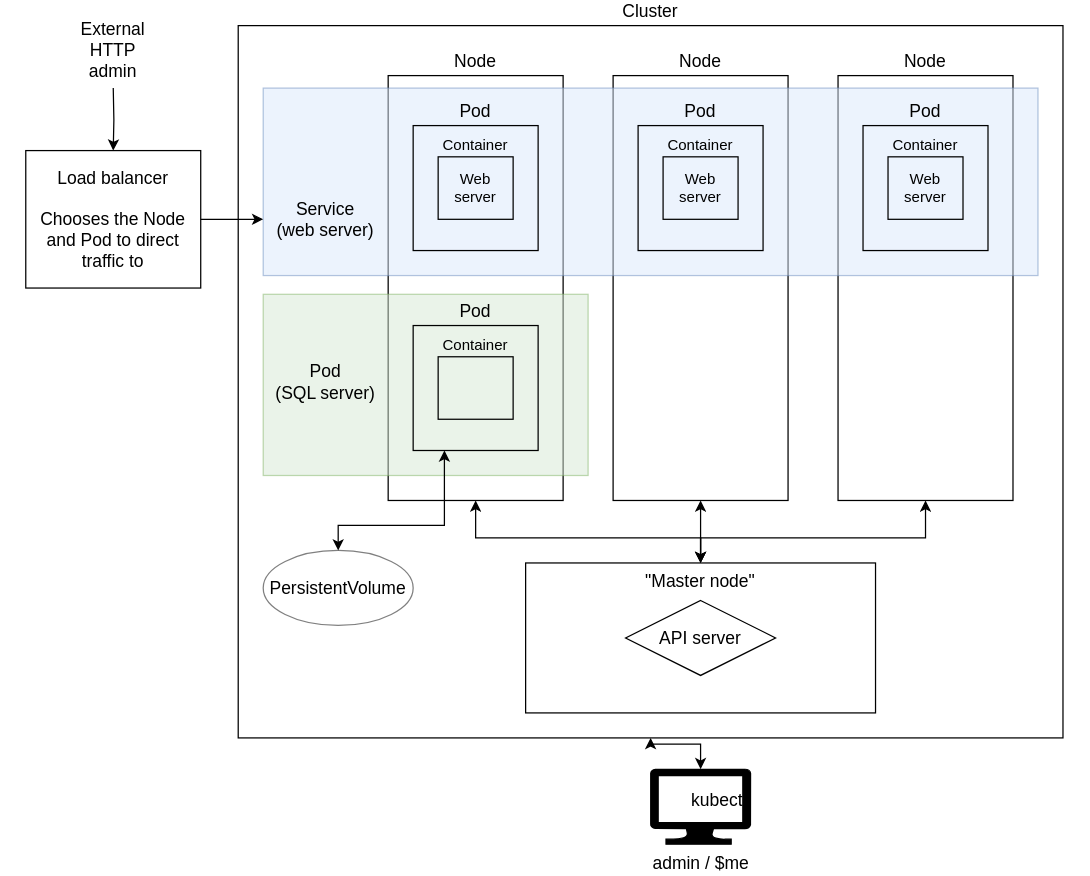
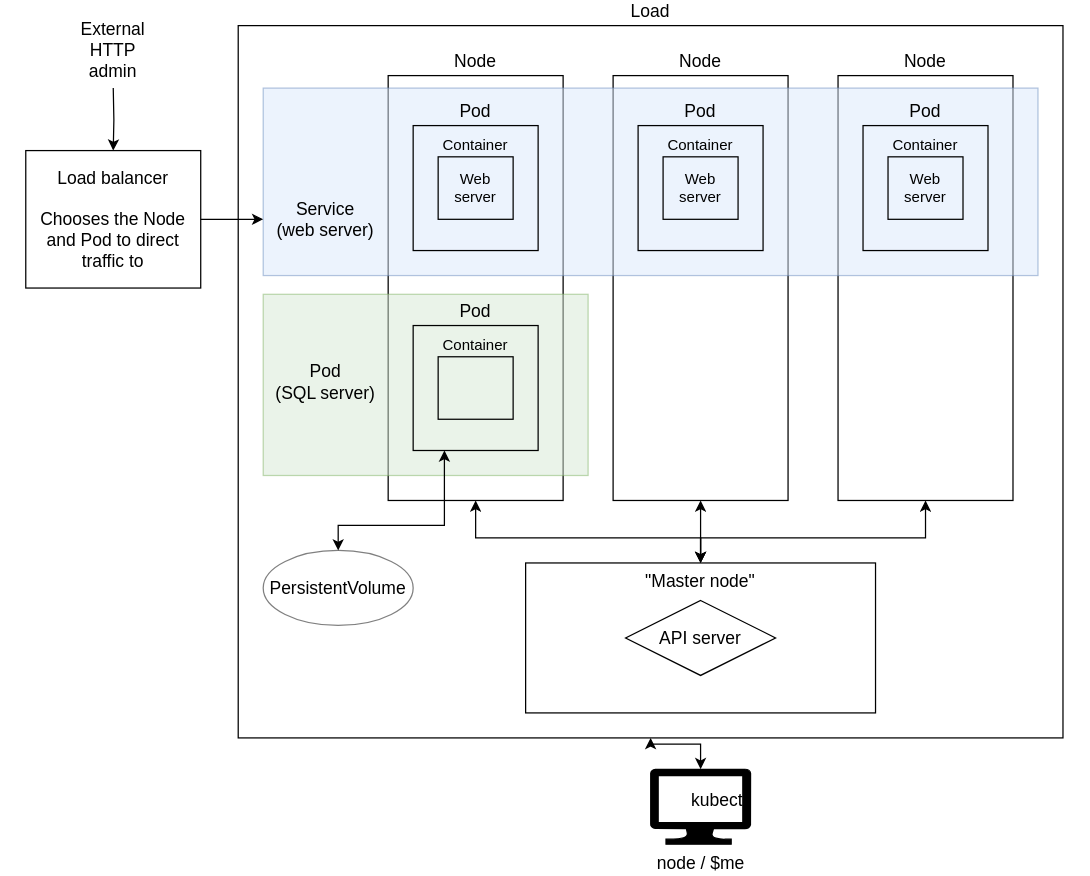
  <mxCell id="0" />
  <mxCell id="1" parent="0" />
  <mxCell id="2" value="&quot;Master node&quot;" style="rounded=0;whiteSpace=wrap;html=1;labelBackgroundColor=none;fillColor=none;fontSize=14;align=center;labelPosition=center;verticalLabelPosition=middle;verticalAlign=top;strokeWidth=1;" vertex="1" parent="1"><mxGeometry x="420" y="450" width="280" height="120" as="geometry" /></mxCell>
- <mxCell id="3" value="Cluster" style="rounded=0;whiteSpace=wrap;html=1;labelPosition=center;verticalLabelPosition=top;align=center;verticalAlign=bottom;fontSize=14;fillColor=none;" vertex="1" parent="1"><mxGeometry x="190" y="20" width="660" height="570" as="geometry" /></mxCell>
+ <mxCell id="3" value="Load" style="rounded=0;whiteSpace=wrap;html=1;labelPosition=center;verticalLabelPosition=top;align=center;verticalAlign=bottom;fontSize=14;fillColor=none;" vertex="1" parent="1"><mxGeometry x="190" y="20" width="660" height="570" as="geometry" /></mxCell>
  <mxCell id="4" value="Node" style="rounded=0;whiteSpace=wrap;html=1;labelPosition=center;verticalLabelPosition=top;align=center;verticalAlign=bottom;fontSize=14;" vertex="1" parent="1"><mxGeometry x="310" y="60" width="140" height="340" as="geometry" /></mxCell>
  <mxCell id="5" style="edgeStyle=orthogonalEdgeStyle;rounded=0;orthogonalLoop=1;jettySize=auto;html=1;exitX=0.5;exitY=1;exitDx=0;exitDy=0;entryX=0.5;entryY=0;entryDx=0;entryDy=0;startArrow=classic;startFill=1;fontSize=14;" edge="1" parent="1" source="6" target="2"><mxGeometry relative="1" as="geometry" /></mxCell>
  <mxCell id="6" value="Node" style="rounded=0;whiteSpace=wrap;html=1;labelPosition=center;verticalLabelPosition=top;align=center;verticalAlign=bottom;fontSize=14;" vertex="1" parent="1"><mxGeometry x="490" y="60" width="140" height="340" as="geometry" /></mxCell>
  <mxCell id="7" value="Node" style="rounded=0;whiteSpace=wrap;html=1;labelPosition=center;verticalLabelPosition=top;align=center;verticalAlign=bottom;fontSize=14;" vertex="1" parent="1"><mxGeometry x="670" y="60" width="140" height="340" as="geometry" /></mxCell>
  <mxCell id="8" style="edgeStyle=orthogonalEdgeStyle;rounded=0;orthogonalLoop=1;jettySize=auto;html=1;entryX=0.5;entryY=1;entryDx=0;entryDy=0;startArrow=classic;startFill=1;fontSize=14;" edge="1" parent="1" target="4"><mxGeometry relative="1" as="geometry"><mxPoint x="560" y="450" as="sourcePoint" /><Array as="points"><mxPoint x="560" y="430" /><mxPoint x="380" y="430" /></Array></mxGeometry></mxCell>
  <mxCell id="9" style="edgeStyle=orthogonalEdgeStyle;rounded=0;orthogonalLoop=1;jettySize=auto;html=1;entryX=0.5;entryY=1;entryDx=0;entryDy=0;startArrow=classic;startFill=1;fontSize=14;" edge="1" parent="1" target="7"><mxGeometry relative="1" as="geometry"><mxPoint x="560" y="450" as="sourcePoint" /><Array as="points"><mxPoint x="560" y="430" /><mxPoint x="740" y="430" /></Array></mxGeometry></mxCell>
  <mxCell id="10" value="API server" style="rhombus;whiteSpace=wrap;html=1;labelPosition=center;verticalLabelPosition=middle;align=center;verticalAlign=middle;fontSize=14;fillColor=none;" vertex="1" parent="1"><mxGeometry x="500" y="480" width="120" height="60" as="geometry" /></mxCell>
  <mxCell id="11" value="" style="edgeStyle=orthogonalEdgeStyle;rounded=0;orthogonalLoop=1;jettySize=auto;html=1;exitX=0.5;exitY=0;exitDx=0;exitDy=0;exitPerimeter=0;fontSize=14;startArrow=classic;startFill=1;" edge="1" parent="1" source="12" target="3"><mxGeometry y="-30" relative="1" as="geometry"><mxPoint as="offset" /></mxGeometry></mxCell>
- <mxCell id="12" value="admin / $me" style="verticalLabelPosition=bottom;html=1;verticalAlign=top;align=center;shape=mxgraph.azure.computer;pointerEvents=1;fontSize=14;fillColor=#000000;labelPosition=center;" vertex="1" parent="1"><mxGeometry x="520" y="615" width="80" height="60" as="geometry" /></mxCell>
+ <mxCell id="12" value="node / $me" style="verticalLabelPosition=bottom;html=1;verticalAlign=top;align=center;shape=mxgraph.azure.computer;pointerEvents=1;fontSize=14;fillColor=#000000;labelPosition=center;" vertex="1" parent="1"><mxGeometry x="520" y="615" width="80" height="60" as="geometry" /></mxCell>
  <mxCell id="13" value="&lt;div&gt;&lt;br&gt;&lt;/div&gt;&lt;div&gt;&lt;br&gt;&lt;/div&gt;" style="rounded=0;html=1;fontSize=14;fillColor=#dae8fc;strokeColor=#6c8ebf;opacity=50;labelPosition=center;verticalLabelPosition=middle;align=center;verticalAlign=middle;labelBackgroundColor=none;labelBorderColor=none;whiteSpace=wrap;" vertex="1" parent="1"><mxGeometry x="210" y="70" width="620" height="150" as="geometry" /></mxCell>
  <mxCell id="14" value="" style="group" vertex="1" connectable="0" parent="1"><mxGeometry x="330" y="100" width="100" height="100" as="geometry" /></mxCell>
  <mxCell id="15" value="" style="group" vertex="1" connectable="0" parent="14"><mxGeometry width="100" height="100" as="geometry" /></mxCell>
  <mxCell id="16" value="&lt;div&gt;Pod&lt;/div&gt;" style="rounded=0;whiteSpace=wrap;html=1;fillColor=none;fontSize=14;labelPosition=center;verticalLabelPosition=top;align=center;verticalAlign=bottom;" vertex="1" parent="15"><mxGeometry width="100" height="100" as="geometry" /></mxCell>
  <mxCell id="17" value="Container" style="rounded=0;whiteSpace=wrap;html=1;fillColor=none;fontSize=12;align=center;labelPosition=center;verticalLabelPosition=top;verticalAlign=bottom;" vertex="1" parent="15"><mxGeometry x="20" y="25" width="60" height="50" as="geometry" /></mxCell>
  <mxCell id="18" value="Web server" style="text;html=1;strokeColor=none;fillColor=none;align=center;verticalAlign=middle;whiteSpace=wrap;rounded=0;fontSize=12;" vertex="1" parent="15"><mxGeometry x="30" y="40" width="40" height="20" as="geometry" /></mxCell>
  <mxCell id="19" value="" style="group" vertex="1" connectable="0" parent="1"><mxGeometry x="510" y="100" width="100" height="100" as="geometry" /></mxCell>
  <mxCell id="20" value="" style="group" vertex="1" connectable="0" parent="19"><mxGeometry width="100" height="100" as="geometry" /></mxCell>
  <mxCell id="21" value="&lt;div&gt;Pod&lt;/div&gt;" style="rounded=0;whiteSpace=wrap;html=1;fillColor=none;fontSize=14;labelPosition=center;verticalLabelPosition=top;align=center;verticalAlign=bottom;" vertex="1" parent="20"><mxGeometry width="100" height="100" as="geometry" /></mxCell>
  <mxCell id="22" value="Container" style="rounded=0;whiteSpace=wrap;html=1;fillColor=none;fontSize=12;align=center;labelPosition=center;verticalLabelPosition=top;verticalAlign=bottom;" vertex="1" parent="20"><mxGeometry x="20" y="25" width="60" height="50" as="geometry" /></mxCell>
  <mxCell id="23" value="Web server" style="text;html=1;strokeColor=none;fillColor=none;align=center;verticalAlign=middle;whiteSpace=wrap;rounded=0;fontSize=12;" vertex="1" parent="20"><mxGeometry x="30" y="40" width="40" height="20" as="geometry" /></mxCell>
  <mxCell id="24" value="" style="group" vertex="1" connectable="0" parent="1"><mxGeometry x="690" y="100" width="100" height="100" as="geometry" /></mxCell>
  <mxCell id="25" value="" style="group" vertex="1" connectable="0" parent="24"><mxGeometry width="100" height="100" as="geometry" /></mxCell>
  <mxCell id="26" value="&lt;div&gt;Pod&lt;/div&gt;" style="rounded=0;whiteSpace=wrap;html=1;fillColor=none;fontSize=14;labelPosition=center;verticalLabelPosition=top;align=center;verticalAlign=bottom;" vertex="1" parent="25"><mxGeometry width="100" height="100" as="geometry" /></mxCell>
  <mxCell id="27" value="Container" style="rounded=0;whiteSpace=wrap;html=1;fillColor=none;fontSize=12;align=center;labelPosition=center;verticalLabelPosition=top;verticalAlign=bottom;" vertex="1" parent="25"><mxGeometry x="20" y="25" width="60" height="50" as="geometry" /></mxCell>
  <mxCell id="28" value="Web server" style="text;html=1;strokeColor=none;fillColor=none;align=center;verticalAlign=middle;whiteSpace=wrap;rounded=0;fontSize=12;" vertex="1" parent="25"><mxGeometry x="30" y="40" width="40" height="20" as="geometry" /></mxCell>
  <mxCell id="29" value="Service (web server)" style="text;html=1;strokeColor=none;fillColor=none;align=center;verticalAlign=middle;whiteSpace=wrap;rounded=0;labelBackgroundColor=none;fontSize=14;opacity=50;" vertex="1" parent="1"><mxGeometry x="220" y="165" width="80" height="20" as="geometry" /></mxCell>
  <mxCell id="30" value="" style="rounded=0;html=1;fontSize=14;fillColor=#d5e8d4;strokeColor=#82b366;labelPosition=center;verticalLabelPosition=middle;align=center;verticalAlign=middle;labelBackgroundColor=none;labelBorderColor=none;whiteSpace=wrap;opacity=50;" vertex="1" parent="1"><mxGeometry x="210" y="235" width="260" height="145" as="geometry" /></mxCell>
  <mxCell id="31" value="Pod&lt;br&gt;(SQL server)" style="text;html=1;strokeColor=none;fillColor=none;align=center;verticalAlign=middle;whiteSpace=wrap;rounded=0;labelBackgroundColor=none;fontSize=14;opacity=50;" vertex="1" parent="1"><mxGeometry x="215" y="295" width="90" height="20" as="geometry" /></mxCell>
  <mxCell id="32" value="" style="group" vertex="1" connectable="0" parent="1"><mxGeometry x="330" y="260" width="100" height="100" as="geometry" /></mxCell>
  <mxCell id="33" value="" style="group" vertex="1" connectable="0" parent="32"><mxGeometry width="100" height="100" as="geometry" /></mxCell>
  <mxCell id="34" value="&lt;div&gt;Pod&lt;/div&gt;" style="rounded=0;whiteSpace=wrap;html=1;fillColor=none;fontSize=14;labelPosition=center;verticalLabelPosition=top;align=center;verticalAlign=bottom;" vertex="1" parent="33"><mxGeometry width="100" height="100" as="geometry" /></mxCell>
  <mxCell id="35" value="Container" style="rounded=0;whiteSpace=wrap;html=1;fillColor=none;fontSize=12;align=center;labelPosition=center;verticalLabelPosition=top;verticalAlign=bottom;" vertex="1" parent="33"><mxGeometry x="20" y="25" width="60" height="50" as="geometry" /></mxCell>
  <mxCell id="36" value="kubectl" style="text;html=1;strokeColor=none;fillColor=none;align=center;verticalAlign=middle;whiteSpace=wrap;rounded=0;labelBackgroundColor=none;fontSize=14;opacity=50;" vertex="1" parent="1"><mxGeometry x="555" y="630" width="40" height="20" as="geometry" /></mxCell>
  <mxCell id="37" style="edgeStyle=orthogonalEdgeStyle;rounded=0;orthogonalLoop=1;jettySize=auto;html=1;startArrow=classic;startFill=1;fontSize=14;entryX=0.25;entryY=1;entryDx=0;entryDy=0;" edge="1" parent="1" source="38" target="34"><mxGeometry relative="1" as="geometry"><Array as="points"><mxPoint x="270" y="420" /><mxPoint x="355" y="420" /></Array></mxGeometry></mxCell>
  <mxCell id="38" value="PersistentVolume" style="ellipse;whiteSpace=wrap;html=1;labelBackgroundColor=none;fillColor=none;fontSize=14;opacity=50;align=center;" vertex="1" parent="1"><mxGeometry x="210" y="440" width="120" height="60" as="geometry" /></mxCell>
  <mxCell id="39" style="edgeStyle=orthogonalEdgeStyle;rounded=0;orthogonalLoop=1;jettySize=auto;html=1;exitX=1;exitY=0.5;exitDx=0;exitDy=0;entryX=0;entryY=0.7;entryDx=0;entryDy=0;startArrow=none;startFill=0;fontSize=14;entryPerimeter=0;" edge="1" parent="1" source="40" target="13"><mxGeometry relative="1" as="geometry" /></mxCell>
  <mxCell id="40" value="Load balancer&lt;b&gt;&lt;br&gt;&lt;/b&gt;&lt;br&gt;&lt;div align=&quot;center&quot;&gt;Chooses the Node and Pod to direct traffic to&lt;br&gt;&lt;/div&gt;" style="rounded=0;whiteSpace=wrap;html=1;labelBackgroundColor=none;strokeWidth=1;fillColor=none;fontSize=14;align=center;" vertex="1" parent="1"><mxGeometry x="20" y="120" width="140" height="110" as="geometry" /></mxCell>
  <mxCell id="41" style="edgeStyle=orthogonalEdgeStyle;rounded=0;orthogonalLoop=1;jettySize=auto;html=1;entryX=0.5;entryY=0;entryDx=0;entryDy=0;startArrow=none;startFill=0;fontSize=14;" edge="1" parent="1" target="40"><mxGeometry relative="1" as="geometry"><mxPoint x="90" y="70" as="sourcePoint" /></mxGeometry></mxCell>
  <mxCell id="42" value="External HTTP admin" style="text;html=1;strokeColor=none;fillColor=none;align=center;verticalAlign=middle;whiteSpace=wrap;rounded=0;labelBackgroundColor=none;fontSize=14;" vertex="1" parent="1"><mxGeometry x="70" y="30" width="40" height="20" as="geometry" /></mxCell>
